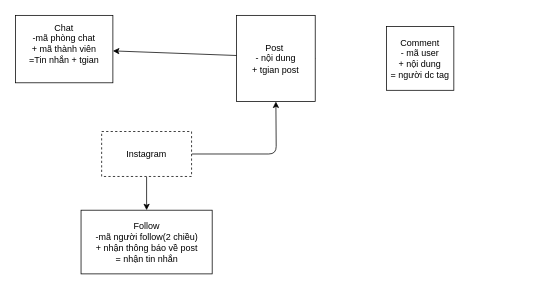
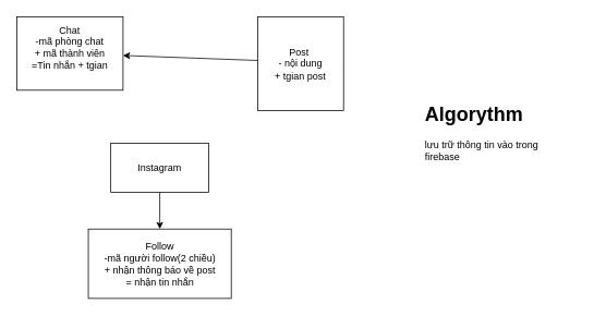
  <mxCell id="0" />
  <mxCell id="1" parent="0" />
- <mxCell id="2" style="edgeStyle=none;html=1;exitX=1;exitY=0.5;exitDx=0;exitDy=0;entryX=0.5;entryY=1;entryDx=0;entryDy=0;fontSize=12;" edge="1" parent="1" source="4" target="7"><mxGeometry relative="1" as="geometry"><Array as="points"><mxPoint x="368" y="205" /></Array></mxGeometry></mxCell>
  <mxCell id="3" style="edgeStyle=none;html=1;exitX=0.5;exitY=1;exitDx=0;exitDy=0;entryX=0.5;entryY=0;entryDx=0;entryDy=0;fontSize=12;" edge="1" parent="1" source="4" target="8"><mxGeometry relative="1" as="geometry" /></mxCell>
- <mxCell id="4" value="&lt;font style=&quot;font-size: 12px;&quot;&gt;Instagram&lt;/font&gt;" style="rounded=0;whiteSpace=wrap;html=1;fontSize=12;dashed=1;" vertex="1" parent="1"><mxGeometry x="135" y="175" width="120" height="60" as="geometry" /></mxCell>
+ <mxCell id="4" value="&lt;font style=&quot;font-size: 12px;&quot;&gt;Instagram&lt;/font&gt;" style="rounded=0;whiteSpace=wrap;html=1;fontSize=12;" vertex="1" parent="1"><mxGeometry x="135" y="175" width="120" height="60" as="geometry" /></mxCell>
  <mxCell id="5" value="&lt;font style=&quot;font-size: 12px;&quot;&gt;Chat&lt;br style=&quot;font-size: 12px;&quot;&gt;-mã phòng chat&lt;br style=&quot;font-size: 12px;&quot;&gt;+ mã thành viên&lt;br style=&quot;font-size: 12px;&quot;&gt;=Tin nhắn + tgian&lt;br style=&quot;font-size: 12px;&quot;&gt;&lt;br style=&quot;font-size: 12px;&quot;&gt;&lt;/font&gt;" style="rounded=0;whiteSpace=wrap;html=1;fontSize=12;" vertex="1" parent="1"><mxGeometry x="20" y="20" width="130" height="90" as="geometry" /></mxCell>
  <mxCell id="6" style="edgeStyle=none;html=1;exitX=1;exitY=0.5;exitDx=0;exitDy=0;fontSize=12;" edge="1" parent="1" source="7" target="5"><mxGeometry relative="1" as="geometry" /></mxCell>
  <mxCell id="7" value="Post&amp;nbsp;&lt;br style=&quot;font-size: 12px;&quot;&gt;- nội dung&lt;br style=&quot;font-size: 12px;&quot;&gt;+ tgian post" style="rounded=0;whiteSpace=wrap;html=1;fontSize=12;" vertex="1" parent="1"><mxGeometry x="315" y="20" width="105" height="115" as="geometry" /></mxCell>
  <mxCell id="8" value="Follow&lt;br style=&quot;font-size: 12px;&quot;&gt;-mã người follow(2 chiều)&lt;br style=&quot;font-size: 12px;&quot;&gt;+ nhận thông báo về post&lt;br style=&quot;font-size: 12px;&quot;&gt;= nhận tin nhắn" style="rounded=0;whiteSpace=wrap;html=1;fontSize=12;" vertex="1" parent="1"><mxGeometry x="107.5" y="280" width="175" height="85" as="geometry" /></mxCell>
- <mxCell id="9" value="Comment&lt;br style=&quot;font-size: 12px;&quot;&gt;- mã user&lt;br style=&quot;font-size: 12px;&quot;&gt;+ nội dung&lt;br style=&quot;font-size: 12px;&quot;&gt;= người dc tag" style="rounded=0;whiteSpace=wrap;html=1;fontSize=12;" vertex="1" parent="1"><mxGeometry x="515" y="35" width="90" height="85" as="geometry" /></mxCell>
+ <mxCell id="10" value="&lt;h1&gt;Algorythm&lt;/h1&gt;&lt;p&gt;lưu trữ thông tin vào trong firebase&lt;/p&gt;" style="text;html=1;strokeColor=none;fillColor=none;spacing=5;spacingTop=-20;whiteSpace=wrap;overflow=hidden;rounded=0;fontSize=12;" vertex="1" parent="1"><mxGeometry x="515" y="120" width="190" height="120" as="geometry" /></mxCell>
